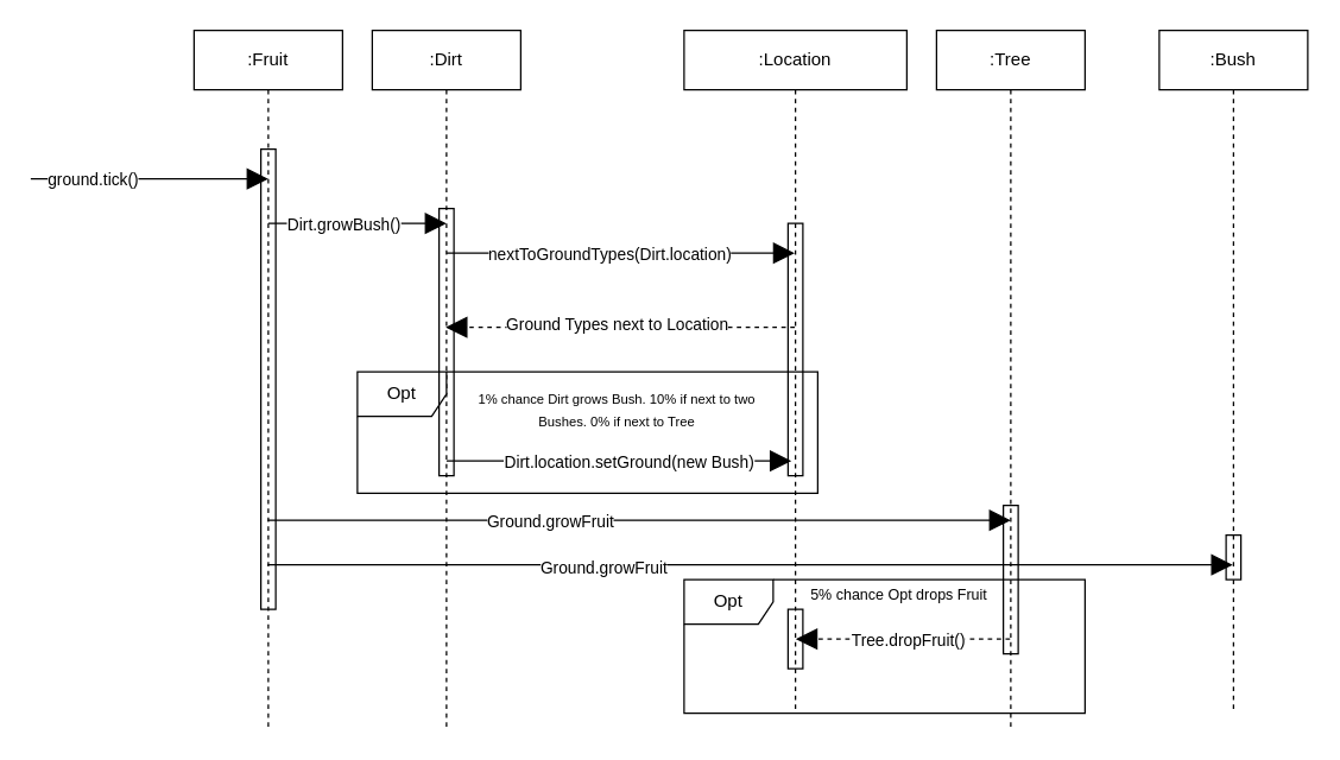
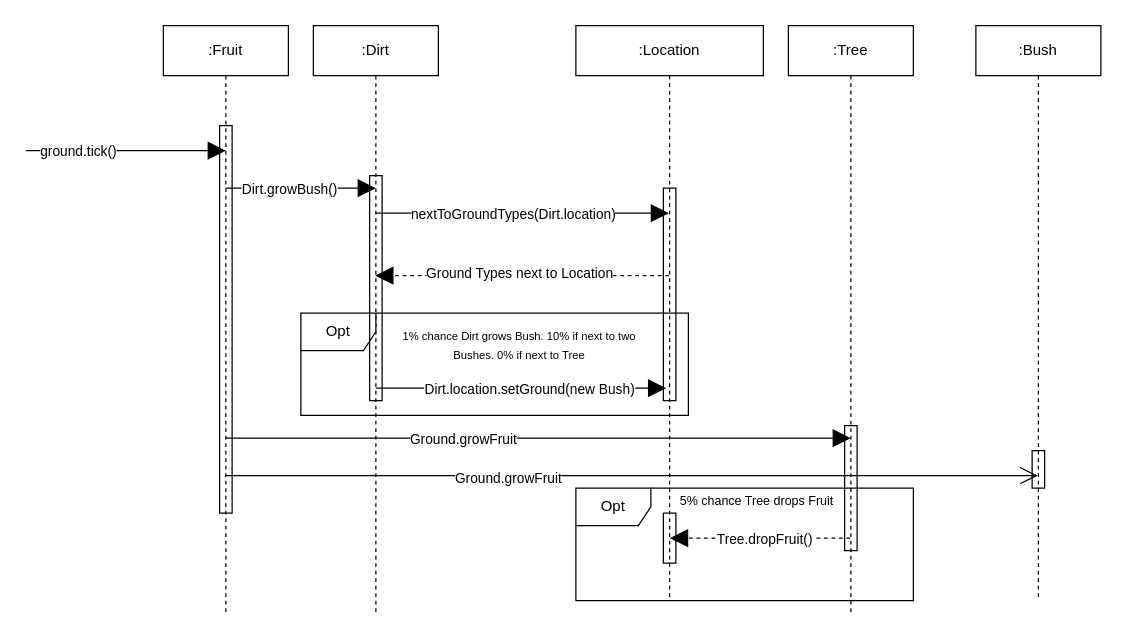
  <mxCell id="0" />
  <mxCell id="1" parent="0" />
  <mxCell id="2" value="" style="html=1;points=[];perimeter=orthogonalPerimeter;" vertex="1" parent="1"><mxGeometry x="175" y="100" width="10" height="310" as="geometry" /></mxCell>
  <mxCell id="3" value=":Fruit" style="shape=umlLifeline;perimeter=lifelinePerimeter;whiteSpace=wrap;html=1;container=0;collapsible=0;recursiveResize=0;outlineConnect=0;" vertex="1" parent="1"><mxGeometry x="130" y="20" width="100" height="470" as="geometry" /></mxCell>
  <mxCell id="4" value="" style="endArrow=block;endFill=1;endSize=12;html=1;" edge="1" parent="1"><mxGeometry width="160" relative="1" as="geometry"><mxPoint x="20" y="120" as="sourcePoint" /><mxPoint x="180" y="120" as="targetPoint" /></mxGeometry></mxCell>
  <mxCell id="5" value="ground.tick()" style="edgeLabel;html=1;align=center;verticalAlign=middle;resizable=0;points=[];" vertex="1" connectable="0" parent="4"><mxGeometry x="-0.487" relative="1" as="geometry"><mxPoint as="offset" /></mxGeometry></mxCell>
  <mxCell id="6" value=":Dirt" style="shape=umlLifeline;perimeter=lifelinePerimeter;whiteSpace=wrap;html=1;container=1;collapsible=0;recursiveResize=0;outlineConnect=0;" vertex="1" parent="1"><mxGeometry x="250" y="20" width="100" height="470" as="geometry" /></mxCell>
  <mxCell id="7" value="" style="endArrow=block;endFill=1;endSize=12;html=1;" edge="1" parent="6" target="9"><mxGeometry width="160" relative="1" as="geometry"><mxPoint x="50" y="150" as="sourcePoint" /><mxPoint x="210" y="150" as="targetPoint" /></mxGeometry></mxCell>
  <mxCell id="8" value="nextToGroundTypes(Dirt.location)" style="edgeLabel;html=1;align=center;verticalAlign=middle;resizable=0;points=[];" vertex="1" connectable="0" parent="7"><mxGeometry x="-0.514" y="-2" relative="1" as="geometry"><mxPoint x="52" y="-2" as="offset" /></mxGeometry></mxCell>
  <mxCell id="9" value=":Location" style="shape=umlLifeline;perimeter=lifelinePerimeter;whiteSpace=wrap;html=1;container=0;collapsible=0;recursiveResize=0;outlineConnect=0;" vertex="1" parent="1"><mxGeometry x="460" y="20" width="150" height="460" as="geometry" /></mxCell>
  <mxCell id="10" value="" style="endArrow=block;dashed=1;endFill=1;endSize=12;html=1;" edge="1" parent="1" source="9" target="6"><mxGeometry width="160" relative="1" as="geometry"><mxPoint x="340" y="240" as="sourcePoint" /><mxPoint x="380" y="240" as="targetPoint" /><Array as="points"><mxPoint x="310" y="220" /></Array></mxGeometry></mxCell>
  <mxCell id="11" value="Ground Types next to Location" style="edgeLabel;html=1;align=center;verticalAlign=middle;resizable=0;points=[];" vertex="1" connectable="0" parent="10"><mxGeometry x="0.376" y="-3" relative="1" as="geometry"><mxPoint x="42" as="offset" /></mxGeometry></mxCell>
  <mxCell id="12" value="" style="endArrow=block;endFill=1;endSize=12;html=1;" edge="1" parent="1"><mxGeometry width="160" relative="1" as="geometry"><mxPoint x="300" y="310" as="sourcePoint" /><mxPoint x="532.29" y="310" as="targetPoint" /><Array as="points"><mxPoint x="323.79" y="310" /><mxPoint x="523.79" y="310" /></Array></mxGeometry></mxCell>
  <mxCell id="13" value="Dirt.location.setGround(new Bush)" style="edgeLabel;html=1;align=center;verticalAlign=middle;resizable=0;points=[];" vertex="1" connectable="0" parent="12"><mxGeometry x="-0.476" relative="1" as="geometry"><mxPoint x="61" as="offset" /></mxGeometry></mxCell>
  <mxCell id="14" value="&lt;font style=&quot;font-size: 9px&quot;&gt;1% chance Dirt grows Bush. 10% if next to two Bushes. 0% if next to Tree&lt;/font&gt;" style="text;html=1;strokeColor=none;fillColor=none;align=center;verticalAlign=middle;whiteSpace=wrap;rounded=0;" vertex="1" parent="1"><mxGeometry x="310" y="265" width="210" height="20" as="geometry" /></mxCell>
  <mxCell id="15" value=":Tree" style="shape=umlLifeline;perimeter=lifelinePerimeter;whiteSpace=wrap;html=1;container=1;collapsible=0;recursiveResize=0;outlineConnect=0;" vertex="1" parent="1"><mxGeometry x="630" y="20" width="100" height="470" as="geometry" /></mxCell>
  <mxCell id="16" value="" style="html=1;points=[];perimeter=orthogonalPerimeter;fillColor=none;gradientColor=#ffffff;" vertex="1" parent="15"><mxGeometry x="45" y="320" width="10" height="100" as="geometry" /></mxCell>
  <mxCell id="17" value=":Bush" style="shape=umlLifeline;perimeter=lifelinePerimeter;whiteSpace=wrap;html=1;container=1;collapsible=0;recursiveResize=0;outlineConnect=0;" vertex="1" parent="1"><mxGeometry x="780" y="20" width="100" height="460" as="geometry" /></mxCell>
  <mxCell id="18" value="" style="html=1;points=[];perimeter=orthogonalPerimeter;fillColor=none;gradientColor=#ffffff;" vertex="1" parent="17"><mxGeometry x="45" y="340" width="10" height="30" as="geometry" /></mxCell>
  <mxCell id="19" value="Opt" style="shape=umlFrame;whiteSpace=wrap;html=1;" vertex="1" parent="1"><mxGeometry x="460" y="390" width="270" height="90" as="geometry" /></mxCell>
  <mxCell id="20" value="" style="endArrow=block;dashed=1;endFill=1;endSize=12;html=1;" edge="1" parent="1"><mxGeometry width="160" relative="1" as="geometry"><mxPoint x="679.5" y="430" as="sourcePoint" /><mxPoint x="535.267" y="430" as="targetPoint" /><Array as="points"><mxPoint x="610" y="430" /></Array></mxGeometry></mxCell>
  <mxCell id="21" value="Tree.dropFruit()" style="edgeLabel;html=1;align=center;verticalAlign=middle;resizable=0;points=[];" vertex="1" connectable="0" parent="20"><mxGeometry x="0.308" y="-1" relative="1" as="geometry"><mxPoint x="25" y="1" as="offset" /></mxGeometry></mxCell>
- <mxCell id="22" value="&lt;font style=&quot;font-size: 10px&quot;&gt;5% chance Opt drops Fruit&lt;/font&gt;" style="text;html=1;strokeColor=none;fillColor=none;align=center;verticalAlign=middle;whiteSpace=wrap;rounded=0;" vertex="1" parent="1"><mxGeometry x="540" y="390" width="130" height="20" as="geometry" /></mxCell>
+ <mxCell id="22" value="&lt;font style=&quot;font-size: 10px&quot;&gt;5% chance Tree drops Fruit&lt;/font&gt;" style="text;html=1;strokeColor=none;fillColor=none;align=center;verticalAlign=middle;whiteSpace=wrap;rounded=0;" vertex="1" parent="1"><mxGeometry x="540" y="390" width="130" height="20" as="geometry" /></mxCell>
  <mxCell id="23" value="" style="endArrow=block;endFill=1;endSize=12;html=1;" edge="1" parent="1" source="3"><mxGeometry width="160" relative="1" as="geometry"><mxPoint x="190.429" y="350" as="sourcePoint" /><mxPoint x="680" y="350" as="targetPoint" /><Array as="points"><mxPoint x="230.5" y="350" /><mxPoint x="450.5" y="350" /></Array></mxGeometry></mxCell>
  <mxCell id="24" value="Ground.growFruit" style="edgeLabel;html=1;align=center;verticalAlign=middle;resizable=0;points=[];" vertex="1" connectable="0" parent="23"><mxGeometry x="-0.284" relative="1" as="geometry"><mxPoint x="11" as="offset" /></mxGeometry></mxCell>
- <mxCell id="25" value="" style="endArrow=block;endFill=1;endSize=12;html=1;" edge="1" parent="1" source="3" target="17"><mxGeometry width="160" relative="1" as="geometry"><mxPoint x="180" y="340" as="sourcePoint" /><mxPoint x="340" y="340" as="targetPoint" /><Array as="points"><mxPoint x="510" y="380" /></Array></mxGeometry></mxCell>
+ <mxCell id="25" value="" style="endArrow=open;endFill=1;endSize=12;html=1;" edge="1" parent="1" source="3" target="17"><mxGeometry width="160" relative="1" as="geometry"><mxPoint x="180" y="340" as="sourcePoint" /><mxPoint x="340" y="340" as="targetPoint" /><Array as="points"><mxPoint x="510" y="380" /></Array></mxGeometry></mxCell>
  <mxCell id="26" value="Ground.growFruit" style="edgeLabel;html=1;align=center;verticalAlign=middle;resizable=0;points=[];" vertex="1" connectable="0" parent="25"><mxGeometry x="-0.496" y="-1" relative="1" as="geometry"><mxPoint x="62" as="offset" /></mxGeometry></mxCell>
  <mxCell id="27" value="Opt" style="shape=umlFrame;whiteSpace=wrap;html=1;" vertex="1" parent="1"><mxGeometry x="240" y="250" width="310" height="81.87" as="geometry" /></mxCell>
  <mxCell id="28" value="" style="endArrow=block;endFill=1;endSize=12;html=1;" edge="1" parent="1"><mxGeometry x="150" y="110" width="160" as="geometry"><mxPoint x="180" y="150" as="sourcePoint" /><mxPoint x="300" y="150" as="targetPoint" /></mxGeometry></mxCell>
  <mxCell id="29" value="Dirt.growBush()" style="edgeLabel;html=1;align=center;verticalAlign=middle;resizable=0;points=[];" vertex="1" connectable="0" parent="28"><mxGeometry x="-0.321" relative="1" as="geometry"><mxPoint x="9" as="offset" /></mxGeometry></mxCell>
  <mxCell id="30" value="" style="html=1;points=[];perimeter=orthogonalPerimeter;gradientColor=#ffffff;fillColor=none;" vertex="1" parent="1"><mxGeometry x="295" y="140" width="10" height="180" as="geometry" /></mxCell>
  <mxCell id="31" value="" style="html=1;points=[];perimeter=orthogonalPerimeter;fillColor=none;gradientColor=#ffffff;" vertex="1" parent="1"><mxGeometry x="530" y="150" width="10" height="170" as="geometry" /></mxCell>
  <mxCell id="32" value="" style="html=1;points=[];perimeter=orthogonalPerimeter;fillColor=none;gradientColor=#ffffff;" vertex="1" parent="1"><mxGeometry x="530" y="410" width="10" height="40" as="geometry" /></mxCell>
